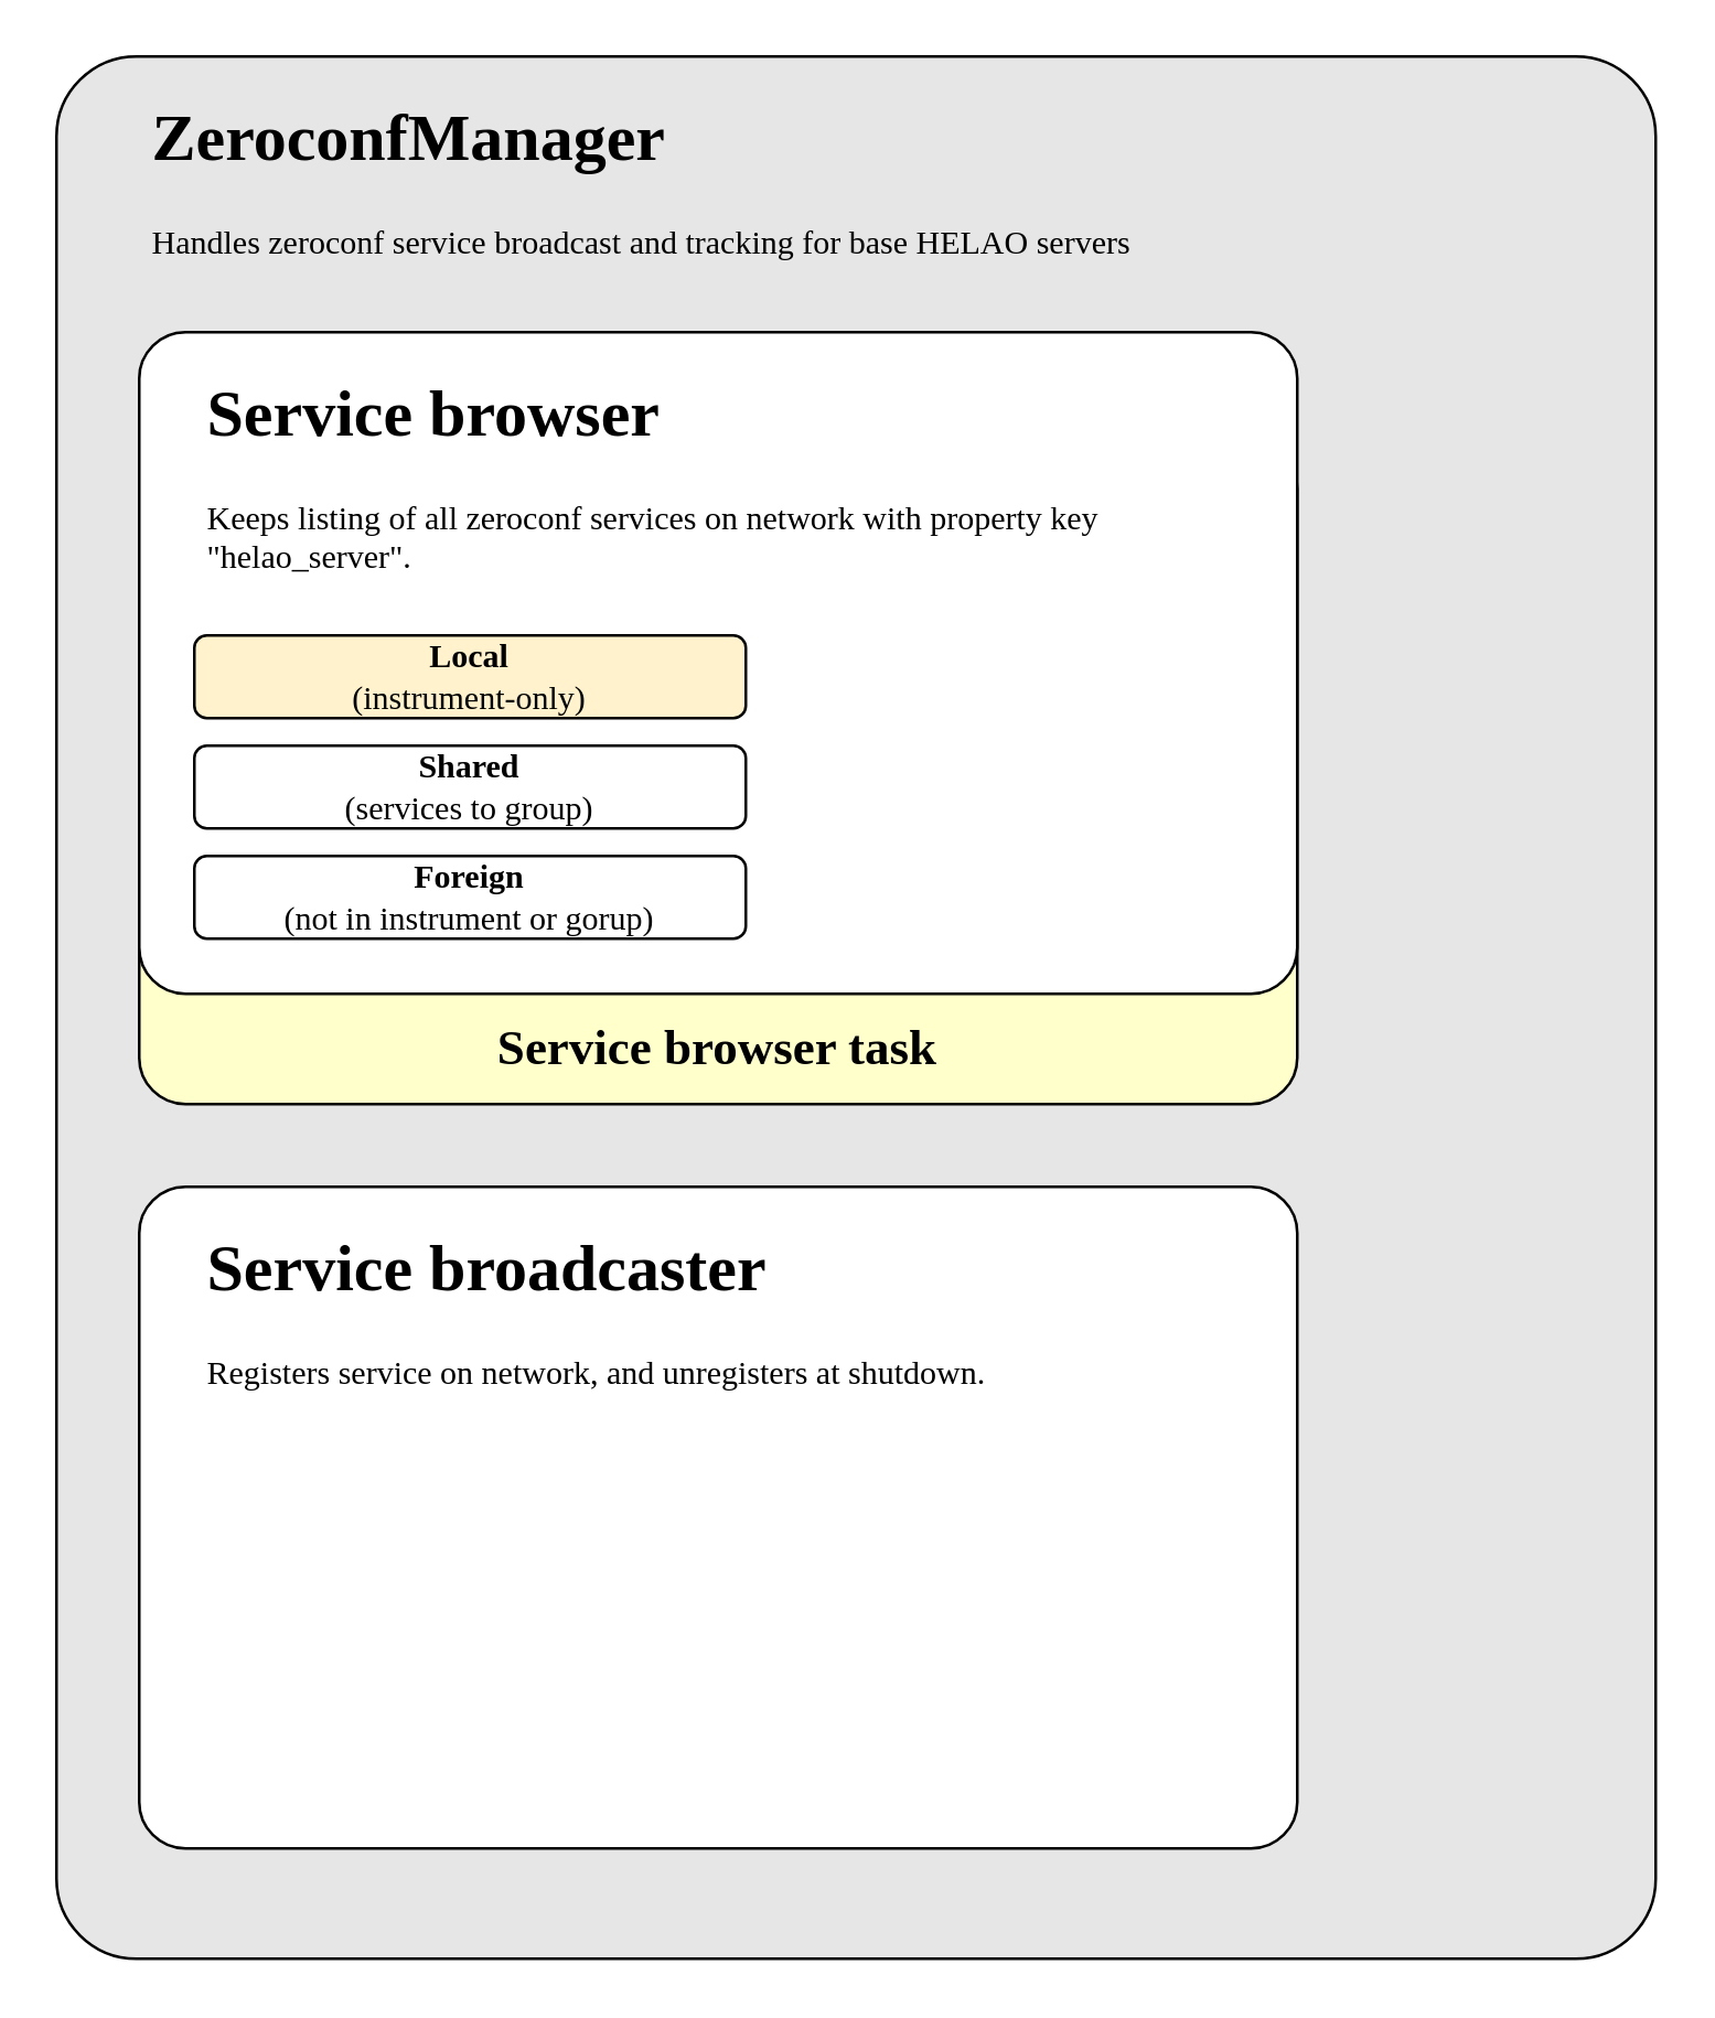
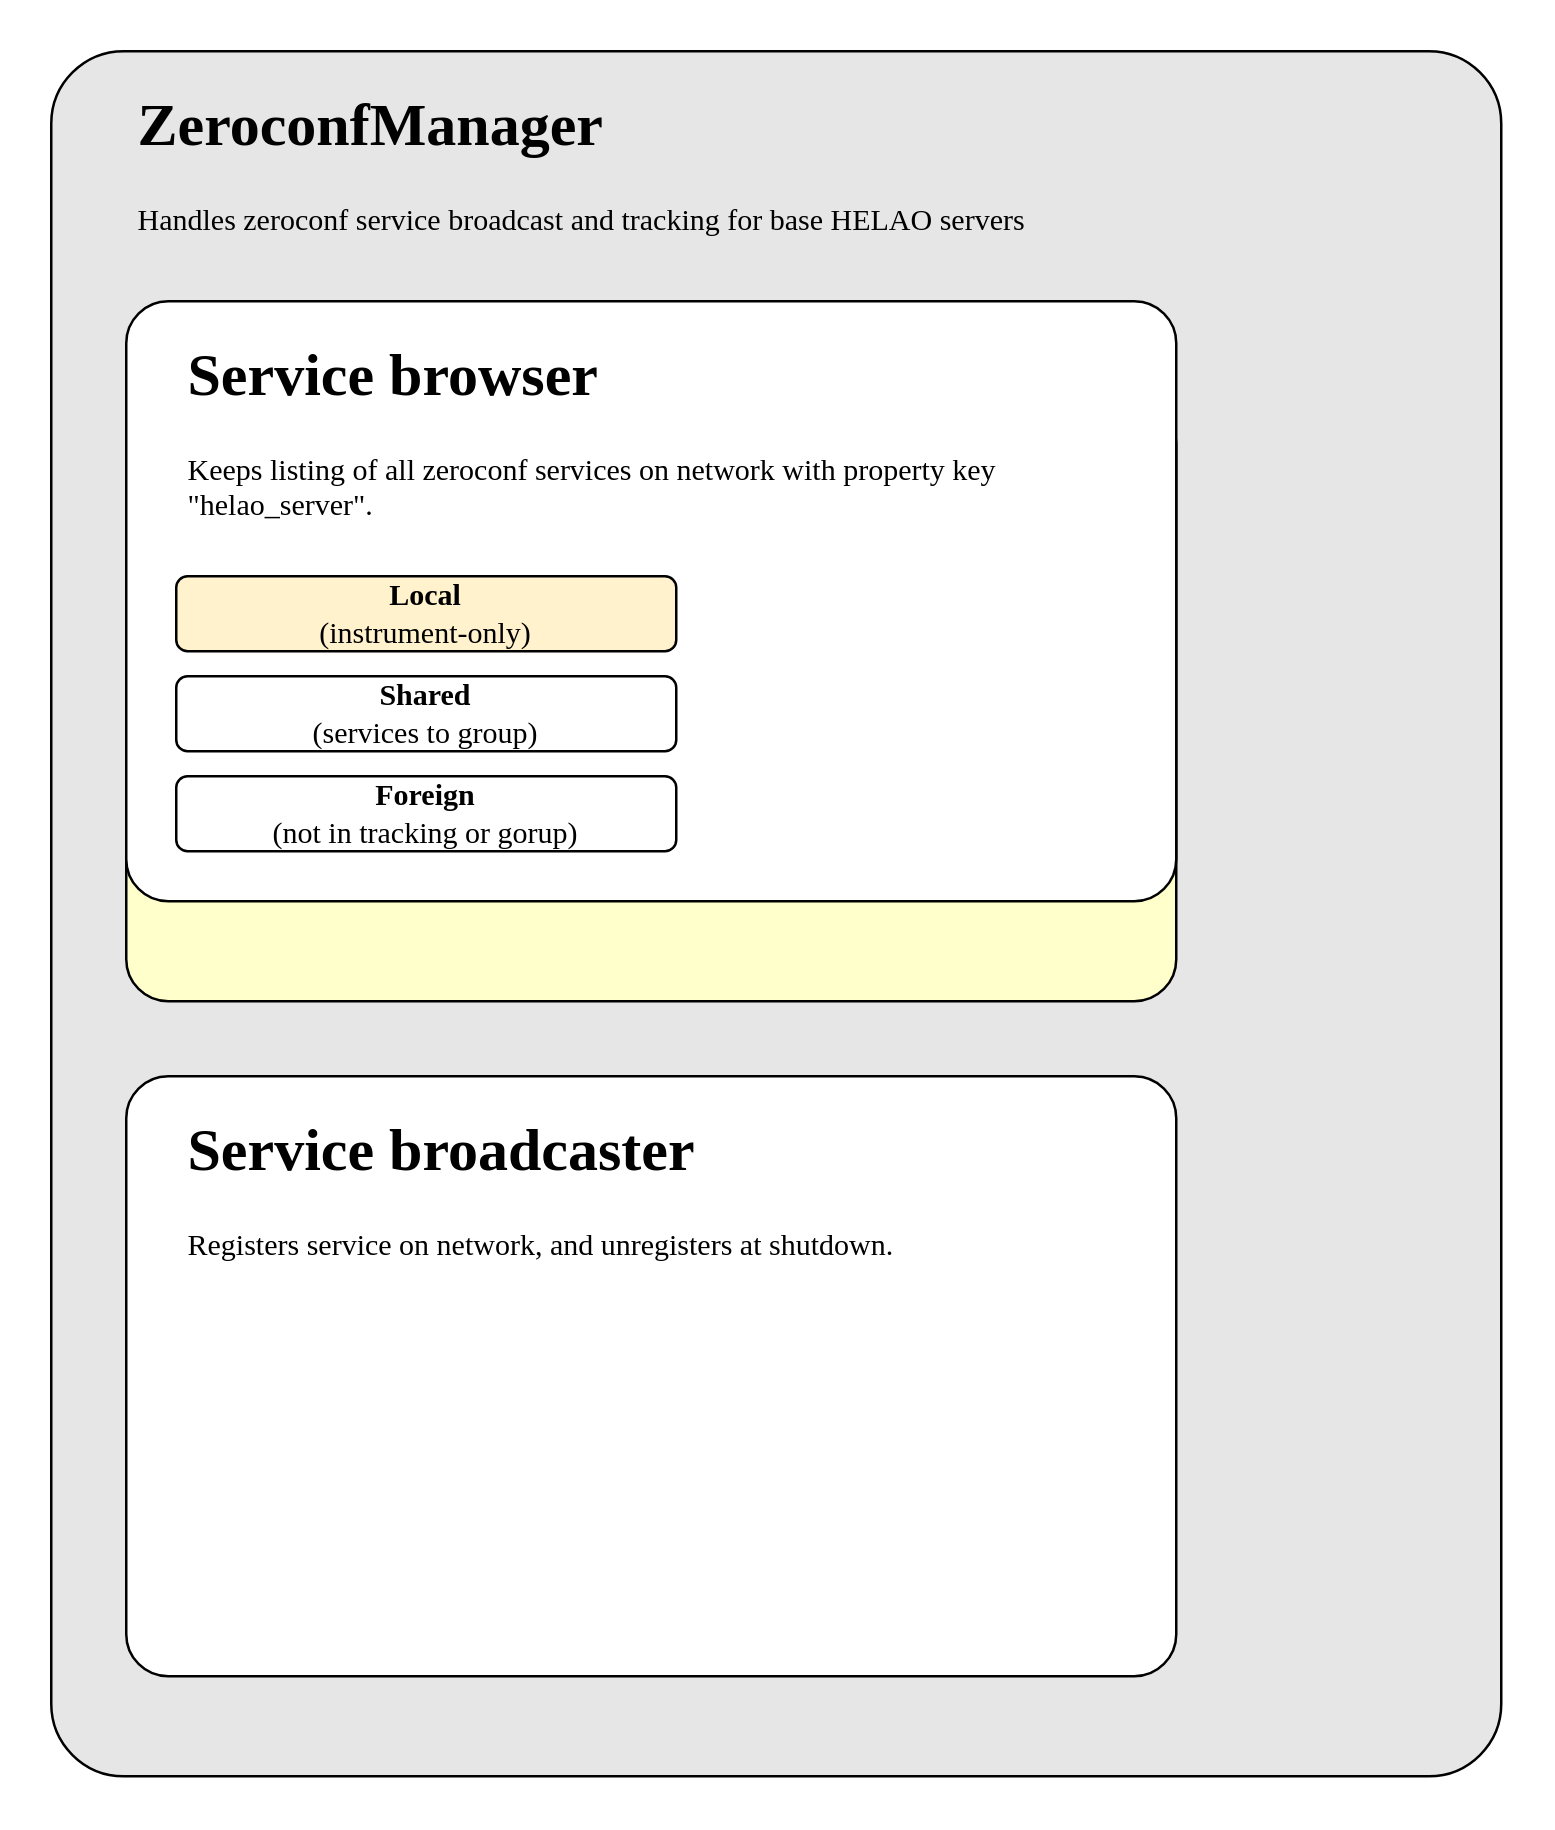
  <mxCell id="0" />
  <mxCell id="1" parent="0" />
  <mxCell id="2" value="" style="rounded=1;whiteSpace=wrap;html=1;arcSize=5;fillColor=#E6E6E6;" vertex="1" parent="1"><mxGeometry width="580" height="690" as="geometry" x="20" y="20" /></mxCell>
  <mxCell id="3" value="&lt;h1&gt;&lt;font data-font-src=&quot;https://fonts.googleapis.com/css?family=Iosevka&quot; face=&quot;Iosevka&quot;&gt;ZeroconfManager&lt;/font&gt;&lt;/h1&gt;&lt;p&gt;&lt;font data-font-src=&quot;https://fonts.googleapis.com/css?family=Iosevka&quot; face=&quot;Iosevka&quot;&gt;Handles zeroconf service broadcast and tracking for base HELAO servers&lt;/font&gt;&lt;/p&gt;" style="text;html=1;strokeColor=none;fillColor=none;spacing=5;spacingTop=-20;whiteSpace=wrap;overflow=hidden;rounded=0;" vertex="1" parent="1"><mxGeometry x="50" y="30" width="520" height="70" as="geometry" /></mxCell>
  <mxCell id="4" value="" style="rounded=1;whiteSpace=wrap;html=1;arcSize=7;fillColor=#FFFFCC;" vertex="1" parent="1"><mxGeometry x="50" y="160" width="420" height="240" as="geometry" /></mxCell>
  <mxCell id="5" value="" style="rounded=1;whiteSpace=wrap;html=1;arcSize=7;" vertex="1" parent="1"><mxGeometry x="50" y="120" width="420" height="240" as="geometry" /></mxCell>
  <mxCell id="6" value="&lt;h1&gt;&lt;font data-font-src=&quot;https://fonts.googleapis.com/css?family=Iosevka&quot; face=&quot;Iosevka&quot;&gt;Service browser&lt;/font&gt;&lt;/h1&gt;&lt;p&gt;&lt;font data-font-src=&quot;https://fonts.googleapis.com/css?family=Iosevka&quot; face=&quot;Iosevka&quot;&gt;Keeps listing of all zeroconf services on network with property key &quot;helao_server&quot;.&lt;/font&gt;&lt;/p&gt;" style="text;html=1;strokeColor=none;fillColor=none;spacing=5;spacingTop=-20;whiteSpace=wrap;overflow=hidden;rounded=0;" vertex="1" parent="1"><mxGeometry x="70" y="130" width="380" height="90" as="geometry" /></mxCell>
  <mxCell id="7" value="&lt;font data-font-src=&quot;https://fonts.googleapis.com/css?family=Iosevka&quot; face=&quot;Iosevka&quot;&gt;&lt;b&gt;Local&lt;/b&gt;&lt;br&gt;(instrument-only)&lt;/font&gt;" style="rounded=1;whiteSpace=wrap;html=1;fillColor=#fff2cc;" vertex="1" parent="1"><mxGeometry x="70" y="230" width="200" height="30" as="geometry" /></mxCell>
  <mxCell id="8" value="&lt;font data-font-src=&quot;https://fonts.googleapis.com/css?family=Iosevka&quot; face=&quot;Iosevka&quot;&gt;&lt;b&gt;Shared&lt;/b&gt;&lt;br&gt;(services to group)&lt;/font&gt;" style="rounded=1;whiteSpace=wrap;html=1;" vertex="1" parent="1"><mxGeometry x="70" y="270" width="200" height="30" as="geometry" /></mxCell>
- <mxCell id="9" value="&lt;font data-font-src=&quot;https://fonts.googleapis.com/css?family=Iosevka&quot; face=&quot;Iosevka&quot;&gt;&lt;b&gt;Foreign&lt;/b&gt;&lt;br&gt;(not in instrument or gorup)&lt;/font&gt;" style="rounded=1;whiteSpace=wrap;html=1;" vertex="1" parent="1"><mxGeometry x="70" y="310" width="200" height="30" as="geometry" /></mxCell>
- <mxCell id="10" value="&lt;b&gt;&lt;font style=&quot;font-size: 18px;&quot;&gt;Service browser task&lt;/font&gt;&lt;/b&gt;" style="text;html=1;strokeColor=none;fillColor=none;align=center;verticalAlign=middle;whiteSpace=wrap;rounded=0;fontFamily=Iosevka;fontSource=https%3A%2F%2Ffonts.googleapis.com%2Fcss%3Ffamily%3DIosevka;" vertex="1" parent="1"><mxGeometry x="70" y="360" width="380" height="40" as="geometry" /></mxCell>
+ <mxCell id="9" value="&lt;font data-font-src=&quot;https://fonts.googleapis.com/css?family=Iosevka&quot; face=&quot;Iosevka&quot;&gt;&lt;b&gt;Foreign&lt;/b&gt;&lt;br&gt;(not in tracking or gorup)&lt;/font&gt;" style="rounded=1;whiteSpace=wrap;html=1;" vertex="1" parent="1"><mxGeometry x="70" y="310" width="200" height="30" as="geometry" /></mxCell>
  <mxCell id="11" value="" style="rounded=1;whiteSpace=wrap;html=1;arcSize=7;" vertex="1" parent="1"><mxGeometry x="50" y="430" width="420" height="240" as="geometry" /></mxCell>
  <mxCell id="12" value="&lt;h1&gt;&lt;font data-font-src=&quot;https://fonts.googleapis.com/css?family=Iosevka&quot; face=&quot;Iosevka&quot;&gt;Service broadcaster&lt;/font&gt;&lt;/h1&gt;&lt;p&gt;&lt;font data-font-src=&quot;https://fonts.googleapis.com/css?family=Iosevka&quot; face=&quot;Iosevka&quot;&gt;Registers service on network, and unregisters at shutdown.&lt;/font&gt;&lt;/p&gt;" style="text;html=1;strokeColor=none;fillColor=none;spacing=5;spacingTop=-20;whiteSpace=wrap;overflow=hidden;rounded=0;" vertex="1" parent="1"><mxGeometry x="70" y="440" width="380" height="90" as="geometry" /></mxCell>
